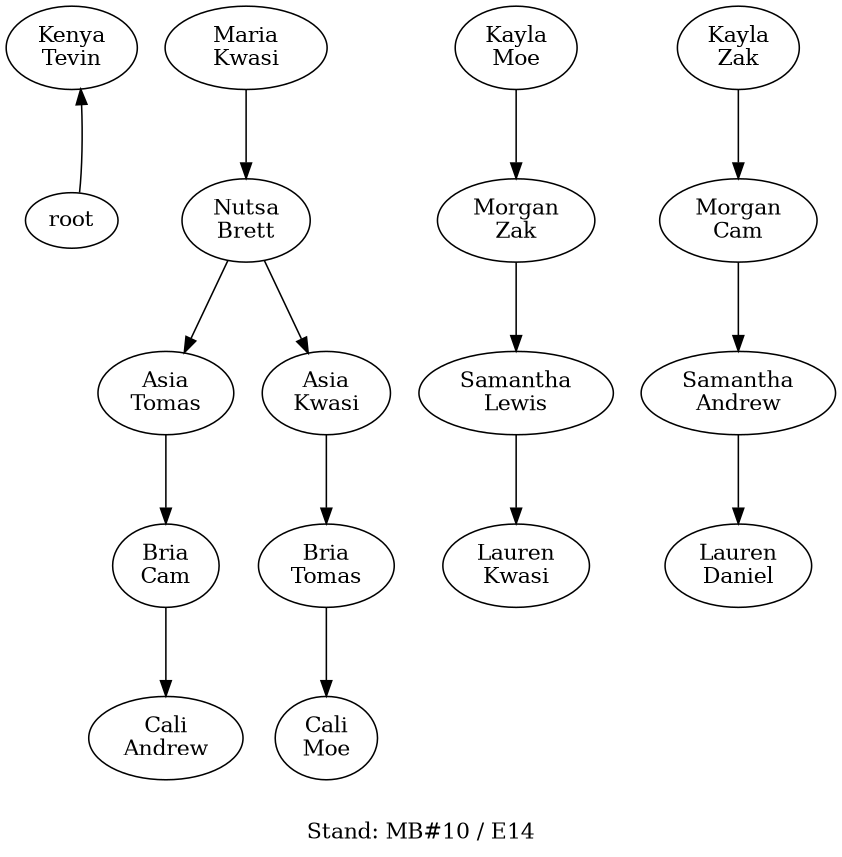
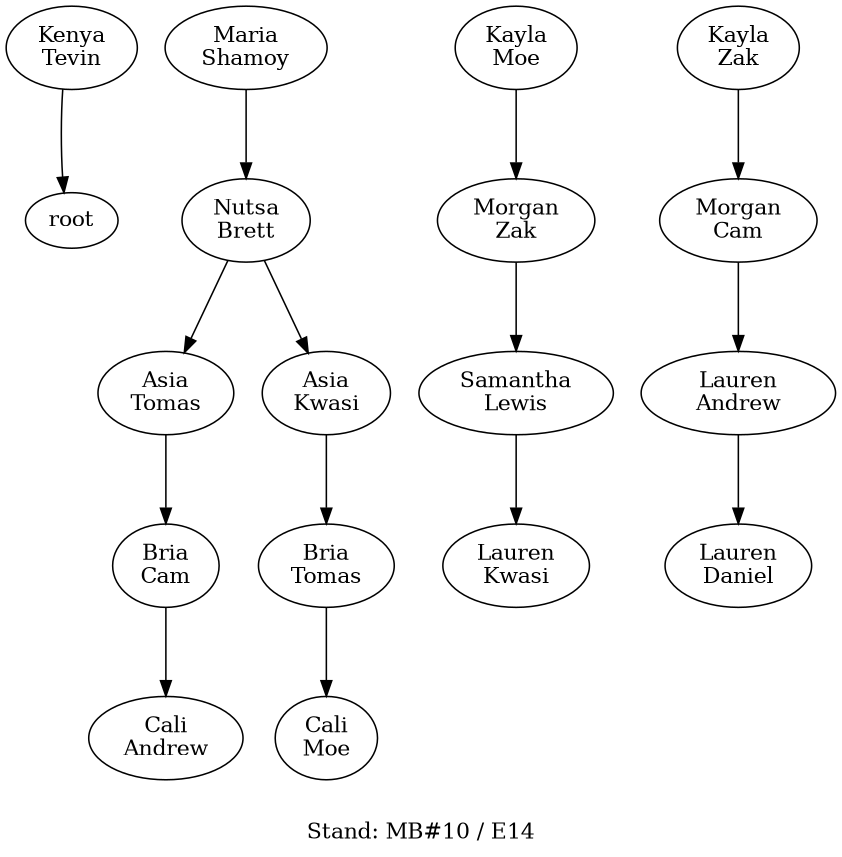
  digraph {
    label="Stand: MB#10 / E14"
    labelloc=b
    ranksep=0.8
    n1 [label="Kenya\nTevin"]
-   n2 [label="Maria\nKwasi"]
+   n2 [label="Maria\nShamoy"]
    n3 [label="Nutsa\nBrett"]
    root
    n5 [label="Asia\nTomas"]
    n6 [label="Asia\nKwasi"]
    n7 [label="Bria\nCam"]
    n8 [label="Bria\nTomas"]
    n9 [label="Cali\nAndrew"]
    n10 [label="Kayla\nMoe"]
    n11 [label="Morgan\nZak"]
    n12 [label="Samantha\nLewis"]
    n13 [label="Lauren\nKwasi"]
    n14 [label="Cali\nMoe"]
    n15 [label="Kayla\nZak"]
    n16 [label="Morgan\nCam"]
-   n17 [label="Samantha\nAndrew"]
+   n17 [label="Lauren\nAndrew"]
    n18 [label="Lauren\nDaniel"]
    n2 -> n3
    n3 -> n5
    n3 -> n6
-   root -> n1
+   n1 -> root
    n5 -> n7
    n6 -> n8
    n7 -> n9
    n8 -> n14
    n10 -> n11
    n11 -> n12
    n12 -> n13
    n15 -> n16
    n16 -> n17
    n17 -> n18
  }
